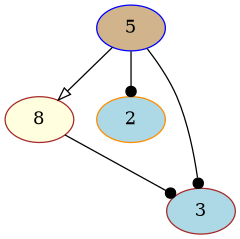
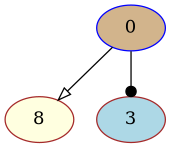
  digraph {
    node [color=brown fillcolor=lightblue style=filled]
    edge [arrowhead=dot heightLimit=10 primaryType=sideStreet secondaryType=none village=exampleVillage weight=50]
-   0 [color=blue fillcolor=tan label=5]
+   0 [color=blue fillcolor=tan]
    n2 [fillcolor=lightyellow label=8]
-   2 [color=darkorange]
    3
    0 -> n2 [arrowhead=onormal heightLimit=3 secondaryType=oneWayStreet weight=30]
-   0 -> 2
    0 -> 3 [primaryType=mainStreet]
-   n2 -> 3 [weight=20]
  }
